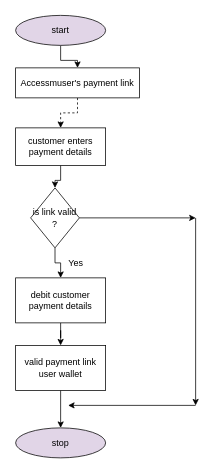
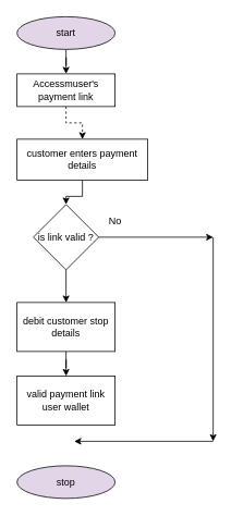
  <mxCell id="0" />
  <mxCell id="1" parent="0" />
  <mxCell id="2" value="" style="edgeStyle=orthogonalEdgeStyle;rounded=0;orthogonalLoop=1;jettySize=auto;html=1;" edge="1" parent="1" source="3" target="5"><mxGeometry relative="1" as="geometry" /></mxCell>
  <mxCell id="3" value="start" style="ellipse;whiteSpace=wrap;html=1;fillColor=#e1d5e7;" vertex="1" parent="1"><mxGeometry x="20" y="20" width="120" height="40" as="geometry" /></mxCell>
  <mxCell id="4" value="" style="edgeStyle=orthogonalEdgeStyle;rounded=0;orthogonalLoop=1;jettySize=auto;html=1;dashed=1;" edge="1" parent="1" source="5" target="7"><mxGeometry relative="1" as="geometry" /></mxCell>
- <mxCell id="5" value="Accessmuser's payment link" style="whiteSpace=wrap;html=1;" vertex="1" parent="1"><mxGeometry x="20" y="90" width="165" height="40" as="geometry" /></mxCell>
+ <mxCell id="5" value="Accessmuser's payment link" style="whiteSpace=wrap;html=1;" vertex="1" parent="1"><mxGeometry x="20" y="90" width="120" height="40" as="geometry" /></mxCell>
  <mxCell id="6" value="" style="edgeStyle=orthogonalEdgeStyle;rounded=0;orthogonalLoop=1;jettySize=auto;html=1;" edge="1" parent="1" source="7" target="9"><mxGeometry relative="1" as="geometry" /></mxCell>
- <mxCell id="7" value="customer enters payment details" style="whiteSpace=wrap;html=1;" vertex="1" parent="1"><mxGeometry x="20" y="170" width="120" height="50" as="geometry" /></mxCell>
+ <mxCell id="7" value="customer enters payment details" style="whiteSpace=wrap;html=1;" vertex="1" parent="1"><mxGeometry x="20" y="170" width="160" height="50" as="geometry" /></mxCell>
  <mxCell id="8" value="" style="edgeStyle=orthogonalEdgeStyle;rounded=0;orthogonalLoop=1;jettySize=auto;html=1;" edge="1" parent="1" source="9" target="11"><mxGeometry relative="1" as="geometry" /></mxCell>
- <mxCell id="9" value="is link valid ?" style="rhombus;whiteSpace=wrap;html=1;" vertex="1" parent="1"><mxGeometry x="40" y="250" width="65" height="80" as="geometry" /></mxCell>
+ <mxCell id="9" value="is link valid ?" style="rhombus;whiteSpace=wrap;html=1;" vertex="1" parent="1"><mxGeometry x="40" y="250" width="80" height="80" as="geometry" /></mxCell>
  <mxCell id="10" value="" style="edgeStyle=orthogonalEdgeStyle;rounded=0;orthogonalLoop=1;jettySize=auto;html=1;" edge="1" parent="1" source="11" target="13"><mxGeometry relative="1" as="geometry" /></mxCell>
- <mxCell id="11" value="debit customer payment details" style="whiteSpace=wrap;html=1;" vertex="1" parent="1"><mxGeometry x="20" y="370" width="120" height="60" as="geometry" /></mxCell>
- <mxCell id="12" value="" style="edgeStyle=orthogonalEdgeStyle;rounded=0;orthogonalLoop=1;jettySize=auto;html=1;" edge="1" parent="1" source="13" target="14"><mxGeometry relative="1" as="geometry" /></mxCell>
+ <mxCell id="11" value="debit customer stop details" style="whiteSpace=wrap;html=1;" vertex="1" parent="1"><mxGeometry x="20" y="370" width="120" height="60" as="geometry" /></mxCell>
  <mxCell id="13" value="valid payment link user wallet" style="whiteSpace=wrap;html=1;" vertex="1" parent="1"><mxGeometry x="20" y="460" width="120" height="60" as="geometry" /></mxCell>
  <mxCell id="14" value="stop" style="ellipse;whiteSpace=wrap;html=1;fillColor=#e1d5e7;" vertex="1" parent="1"><mxGeometry x="20" y="570" width="120" height="40" as="geometry" /></mxCell>
- <mxCell id="15" value="Yes" style="text;html=1;align=center;verticalAlign=middle;resizable=0;points=[];autosize=1;strokeColor=none;fillColor=none;" vertex="1" parent="1"><mxGeometry x="80" y="340" width="40" height="20" as="geometry" /></mxCell>
  <mxCell id="16" value="" style="endArrow=classic;html=1;rounded=0;exitX=1;exitY=0.5;exitDx=0;exitDy=0;" edge="1" parent="1" source="9"><mxGeometry width="50" height="50" relative="1" as="geometry"><mxPoint x="200" y="470" as="sourcePoint" /><mxPoint x="260" y="290" as="targetPoint" /></mxGeometry></mxCell>
  <mxCell id="17" value="" style="endArrow=classic;html=1;rounded=0;" edge="1" parent="1"><mxGeometry width="50" height="50" relative="1" as="geometry"><mxPoint x="260" y="290" as="sourcePoint" /><mxPoint x="260" y="540" as="targetPoint" /></mxGeometry></mxCell>
  <mxCell id="18" value="" style="endArrow=classic;html=1;rounded=0;" edge="1" parent="1"><mxGeometry width="50" height="50" relative="1" as="geometry"><mxPoint x="260" y="540" as="sourcePoint" /><mxPoint x="90" y="540" as="targetPoint" /></mxGeometry></mxCell>
+ <mxCell id="19" value="No" style="text;html=1;align=center;verticalAlign=middle;resizable=0;points=[];autosize=1;strokeColor=none;fillColor=none;" vertex="1" parent="1"><mxGeometry x="125" y="260" width="30" height="20" as="geometry" /></mxCell>
